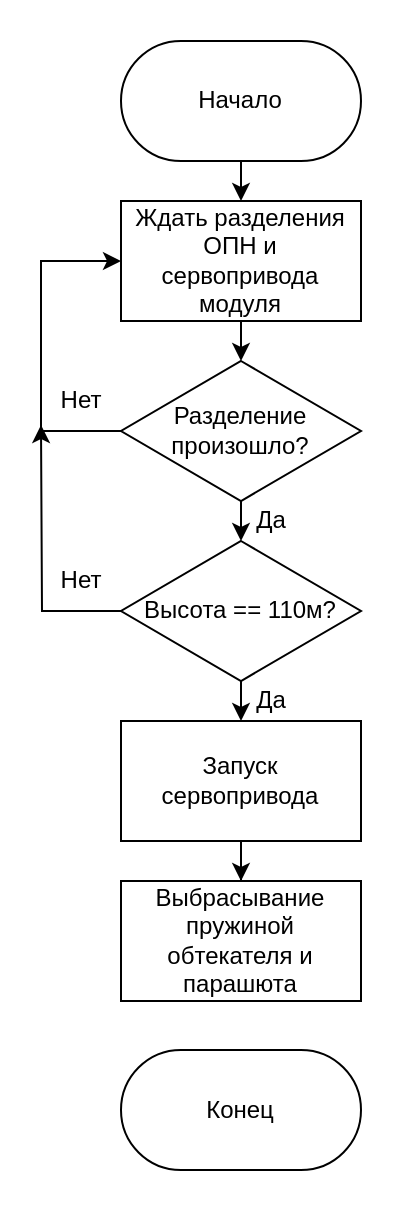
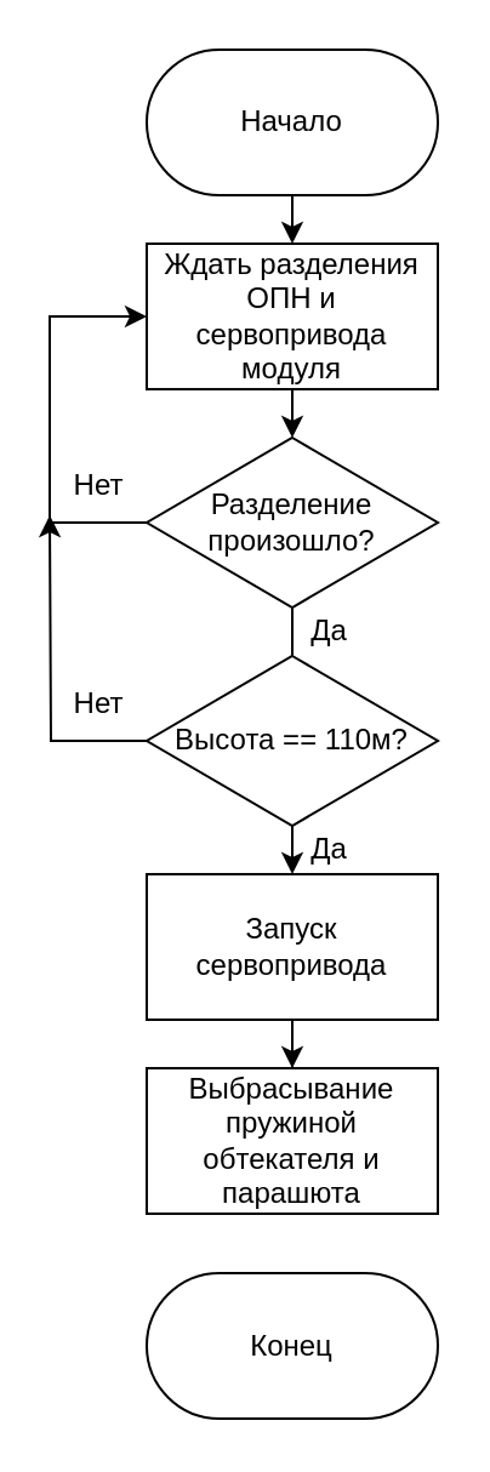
  <mxCell id="0" />
  <mxCell id="1" parent="0" />
  <mxCell id="2" style="edgeStyle=orthogonalEdgeStyle;rounded=0;orthogonalLoop=1;jettySize=auto;html=1;exitX=0.5;exitY=1;exitDx=0;exitDy=0;entryX=0.5;entryY=0;entryDx=0;entryDy=0;" parent="1" source="3" target="5" edge="1"><mxGeometry relative="1" as="geometry" /></mxCell>
  <mxCell id="3" value="Начало" style="rounded=1;whiteSpace=wrap;html=1;arcSize=50;" parent="1" vertex="1"><mxGeometry x="60" y="20" width="120" height="60" as="geometry" /></mxCell>
  <mxCell id="4" style="edgeStyle=orthogonalEdgeStyle;rounded=0;orthogonalLoop=1;jettySize=auto;html=1;exitX=0.5;exitY=1;exitDx=0;exitDy=0;entryX=0.5;entryY=0;entryDx=0;entryDy=0;" parent="1" source="5" target="8" edge="1"><mxGeometry relative="1" as="geometry" /></mxCell>
  <mxCell id="5" value="Ждать разделения ОПН и сервопривода модуля" style="rounded=0;whiteSpace=wrap;html=1;" parent="1" vertex="1"><mxGeometry x="60" y="100" width="120" height="60" as="geometry" /></mxCell>
- <mxCell id="6" style="edgeStyle=orthogonalEdgeStyle;rounded=0;orthogonalLoop=1;jettySize=auto;html=1;exitX=0.5;exitY=1;exitDx=0;exitDy=0;entryX=0.5;entryY=0;entryDx=0;entryDy=0;" parent="1" source="8" target="11" edge="1"><mxGeometry relative="1" as="geometry" /></mxCell>
+ <mxCell id="6" style="edgeStyle=orthogonalEdgeStyle;rounded=0;orthogonalLoop=1;jettySize=auto;html=1;exitX=0.5;exitY=1;exitDx=0;exitDy=0;entryX=0.5;entryY=0;entryDx=0;entryDy=0;endArrow=none;" parent="1" source="8" target="11" edge="1"><mxGeometry relative="1" as="geometry" /></mxCell>
  <mxCell id="7" style="edgeStyle=orthogonalEdgeStyle;rounded=0;orthogonalLoop=1;jettySize=auto;html=1;exitX=0;exitY=0.5;exitDx=0;exitDy=0;entryX=0;entryY=0.5;entryDx=0;entryDy=0;" parent="1" source="8" target="5" edge="1"><mxGeometry relative="1" as="geometry"><Array as="points"><mxPoint x="20" y="215" /><mxPoint x="20" y="130" /></Array></mxGeometry></mxCell>
  <mxCell id="8" value="Разделение произошло?" style="rhombus;whiteSpace=wrap;html=1;" parent="1" vertex="1"><mxGeometry x="60" y="180" width="120" height="70" as="geometry" /></mxCell>
  <mxCell id="9" style="edgeStyle=orthogonalEdgeStyle;rounded=0;orthogonalLoop=1;jettySize=auto;html=1;exitX=0.5;exitY=1;exitDx=0;exitDy=0;entryX=0.5;entryY=0;entryDx=0;entryDy=0;" parent="1" source="11" target="13" edge="1"><mxGeometry relative="1" as="geometry" /></mxCell>
  <mxCell id="10" style="edgeStyle=orthogonalEdgeStyle;rounded=0;orthogonalLoop=1;jettySize=auto;html=1;exitX=0;exitY=0.5;exitDx=0;exitDy=0;" parent="1" source="11" edge="1"><mxGeometry relative="1" as="geometry"><mxPoint x="20" y="212" as="targetPoint" /></mxGeometry></mxCell>
  <mxCell id="11" value="Высота == 110м?" style="rhombus;whiteSpace=wrap;html=1;" parent="1" vertex="1"><mxGeometry x="60" y="270" width="120" height="70" as="geometry" /></mxCell>
  <mxCell id="12" style="edgeStyle=orthogonalEdgeStyle;rounded=0;orthogonalLoop=1;jettySize=auto;html=1;exitX=0.5;exitY=1;exitDx=0;exitDy=0;" parent="1" source="13" target="14" edge="1"><mxGeometry relative="1" as="geometry" /></mxCell>
  <mxCell id="13" value="Запуск&lt;br&gt;сервопривода" style="rounded=0;whiteSpace=wrap;html=1;" parent="1" vertex="1"><mxGeometry x="60" y="360" width="120" height="60" as="geometry" /></mxCell>
  <mxCell id="14" value="Выбрасывание пружиной обтекателя и парашюта" style="rounded=0;whiteSpace=wrap;html=1;" parent="1" vertex="1"><mxGeometry x="60" y="440" width="120" height="60" as="geometry" /></mxCell>
  <mxCell id="15" value="Да" style="text;html=1;align=center;verticalAlign=middle;resizable=0;points=[];autosize=1;strokeColor=none;" parent="1" vertex="1"><mxGeometry x="120" y="250" width="30" height="20" as="geometry" /></mxCell>
  <mxCell id="16" value="Нет" style="text;html=1;align=center;verticalAlign=middle;resizable=0;points=[];autosize=1;strokeColor=none;" parent="1" vertex="1"><mxGeometry x="20" y="190" width="40" height="20" as="geometry" /></mxCell>
  <mxCell id="17" value="Да" style="text;html=1;align=center;verticalAlign=middle;resizable=0;points=[];autosize=1;strokeColor=none;" parent="1" vertex="1"><mxGeometry x="120" y="340" width="30" height="20" as="geometry" /></mxCell>
  <mxCell id="18" value="Нет" style="text;html=1;align=center;verticalAlign=middle;resizable=0;points=[];autosize=1;strokeColor=none;" parent="1" vertex="1"><mxGeometry x="20" y="280" width="40" height="20" as="geometry" /></mxCell>
  <mxCell id="19" value="Конец" style="rounded=1;whiteSpace=wrap;html=1;arcSize=50;" parent="1" vertex="1"><mxGeometry x="60" y="524.5" width="120" height="60" as="geometry" /></mxCell>
